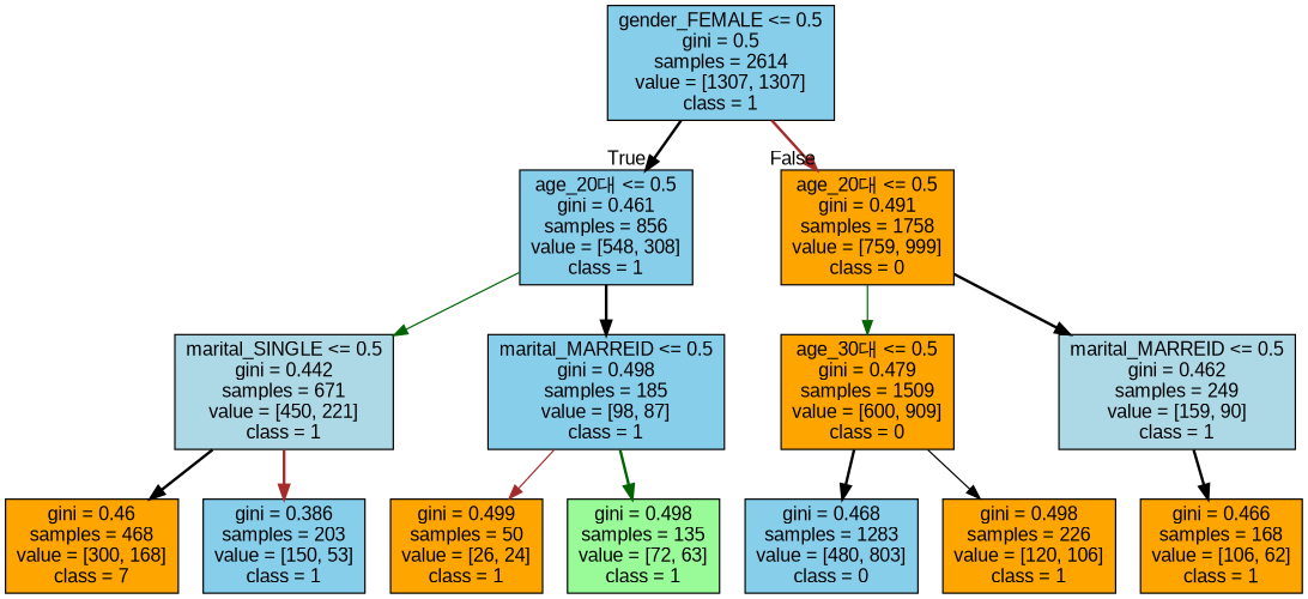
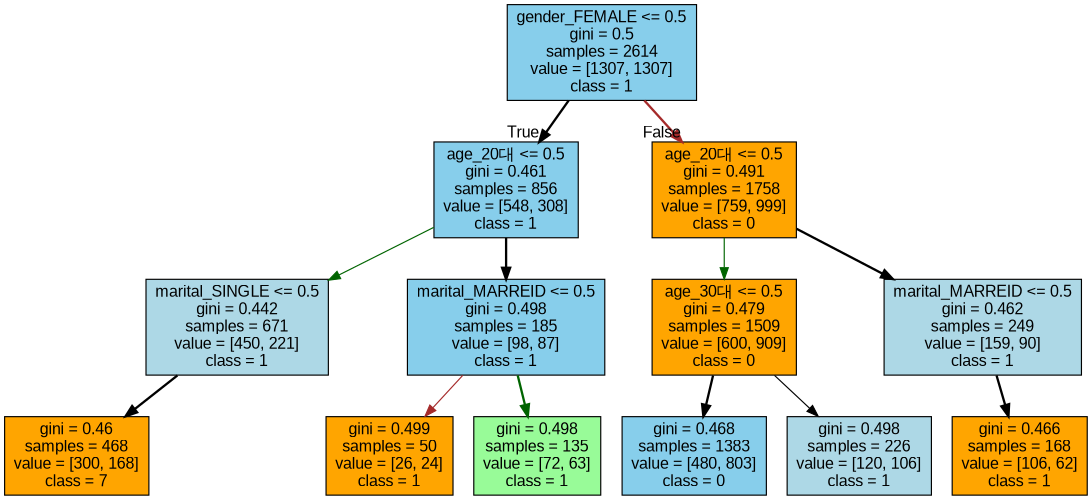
  digraph {
    fontname="Liberation Sans"
    node [color=black fillcolor=skyblue fontname="Liberation Sans" shape=box style=filled]
    edge [color=black fontname="Liberation Sans" style=bold]
    n1 [label="gender_FEMALE <= 0.5\ngini = 0.5\nsamples = 2614\nvalue = [1307, 1307]\nclass = 1"]
    n2 [label="age_20대 <= 0.5\ngini = 0.461\nsamples = 856\nvalue = [548, 308]\nclass = 1"]
    n3 [fillcolor=orange label="age_20대 <= 0.5\ngini = 0.491\nsamples = 1758\nvalue = [759, 999]\nclass = 0"]
    n4 [fillcolor=lightblue label="marital_SINGLE <= 0.5\ngini = 0.442\nsamples = 671\nvalue = [450, 221]\nclass = 1"]
    n5 [label="marital_MARREID <= 0.5\ngini = 0.498\nsamples = 185\nvalue = [98, 87]\nclass = 1"]
    n6 [fillcolor=orange label="age_30대 <= 0.5\ngini = 0.479\nsamples = 1509\nvalue = [600, 909]\nclass = 0"]
    n7 [fillcolor=lightblue label="marital_MARREID <= 0.5\ngini = 0.462\nsamples = 249\nvalue = [159, 90]\nclass = 1"]
    n8 [fillcolor=orange label="gini = 0.46\nsamples = 468\nvalue = [300, 168]\nclass = 7"]
-   n9 [label="gini = 0.386\nsamples = 203\nvalue = [150, 53]\nclass = 1"]
    n10 [fillcolor=orange label="gini = 0.499\nsamples = 50\nvalue = [26, 24]\nclass = 1"]
    n11 [fillcolor=palegreen label="gini = 0.498\nsamples = 135\nvalue = [72, 63]\nclass = 1"]
-   n12 [label="gini = 0.468\nsamples = 1283\nvalue = [480, 803]\nclass = 0"]
-   n13 [fillcolor=orange label="gini = 0.498\nsamples = 226\nvalue = [120, 106]\nclass = 1"]
+   n12 [label="gini = 0.468\nsamples = 1383\nvalue = [480, 803]\nclass = 0"]
+   n13 [fillcolor=lightblue label="gini = 0.498\nsamples = 226\nvalue = [120, 106]\nclass = 1"]
    n14 [fillcolor=orange label="gini = 0.466\nsamples = 168\nvalue = [106, 62]\nclass = 1"]
    n1 -> n2 [headlabel=True labelangle=45 labeldistance=2.5]
    n1 -> n3 [color=brown headlabel=False labelangle=-45 labeldistance=2.5]
    n2 -> n4 [color=darkgreen style=solid]
    n2 -> n5
    n3 -> n6 [color=darkgreen style=solid]
    n3 -> n7
    n4 -> n8
-   n4 -> n9 [color=brown]
    n5 -> n10 [color=brown style=solid]
    n5 -> n11 [color=darkgreen]
    n6 -> n12
    n6 -> n13 [style=solid]
    n7 -> n14
  }
